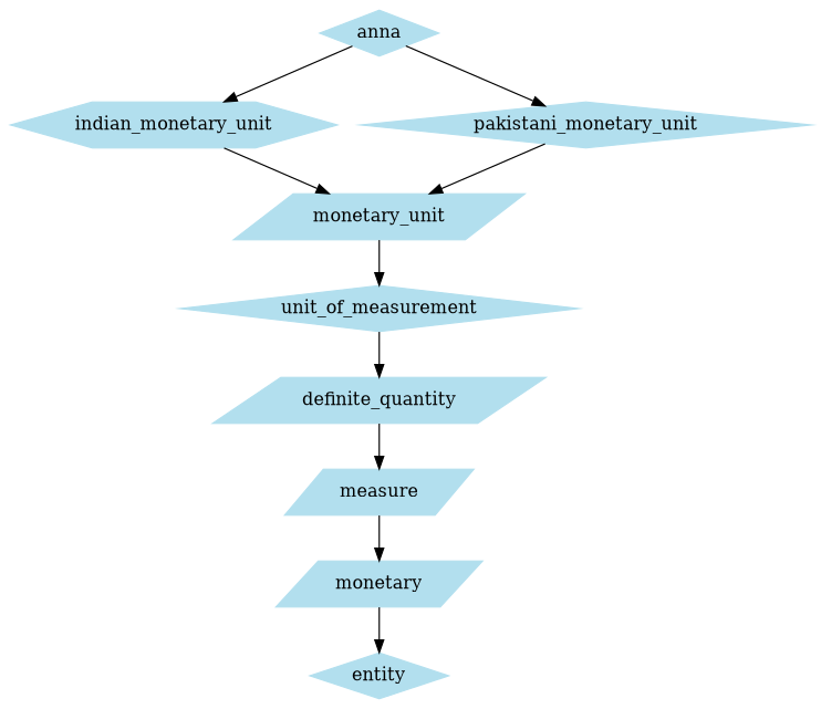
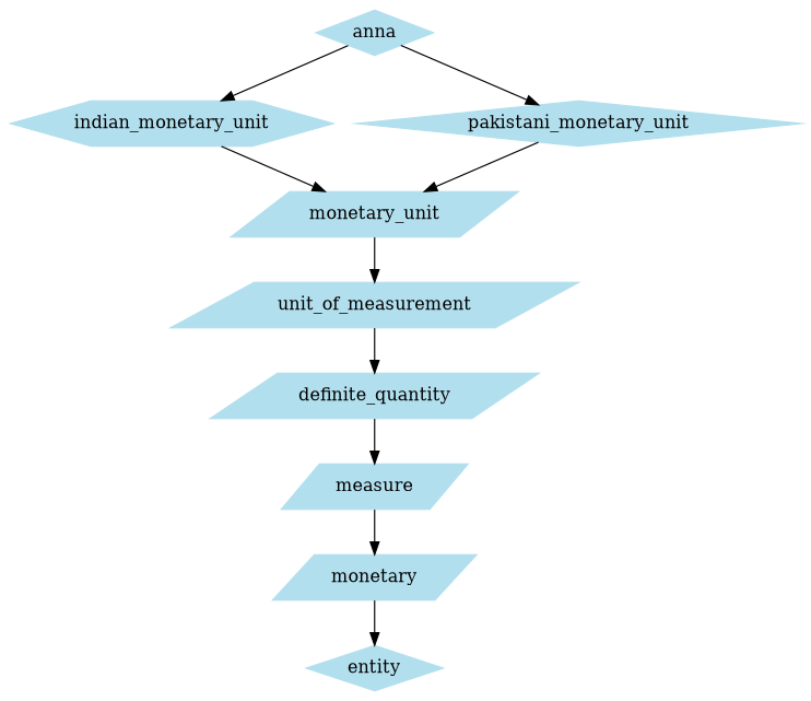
  digraph {
    node [color=lightblue2 shape=diamond style=filled]
    indian_monetary_unit [shape=hexagon]
    anna
    pakistani_monetary_unit
    monetary_unit [shape=parallelogram]
-   unit_of_measurement
+   unit_of_measurement [shape=parallelogram]
    definite_quantity [shape=parallelogram]
    measure [shape=parallelogram]
    n8 [label=monetary shape=parallelogram]
    entity
    indian_monetary_unit -> monetary_unit
    anna -> indian_monetary_unit
    anna -> pakistani_monetary_unit
    pakistani_monetary_unit -> monetary_unit
    monetary_unit -> unit_of_measurement
    unit_of_measurement -> definite_quantity
    definite_quantity -> measure
    measure -> n8
    n8 -> entity
  }
